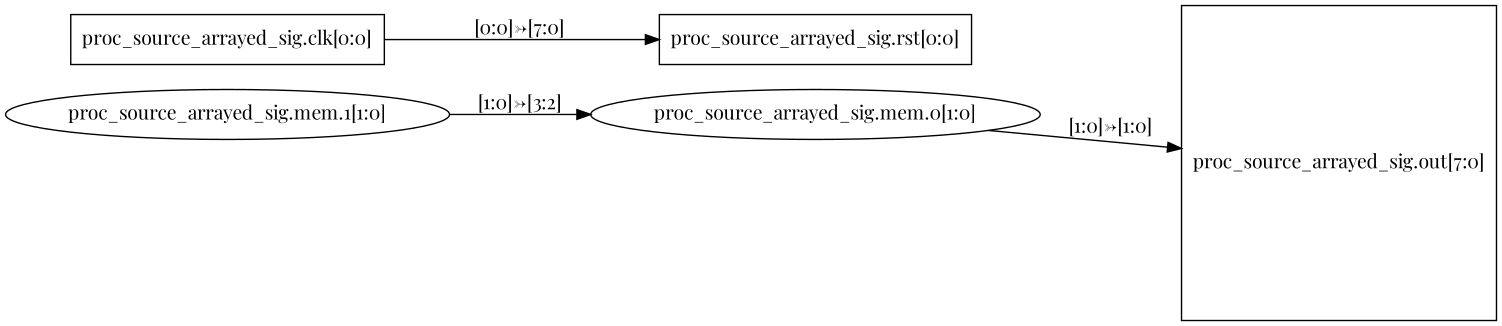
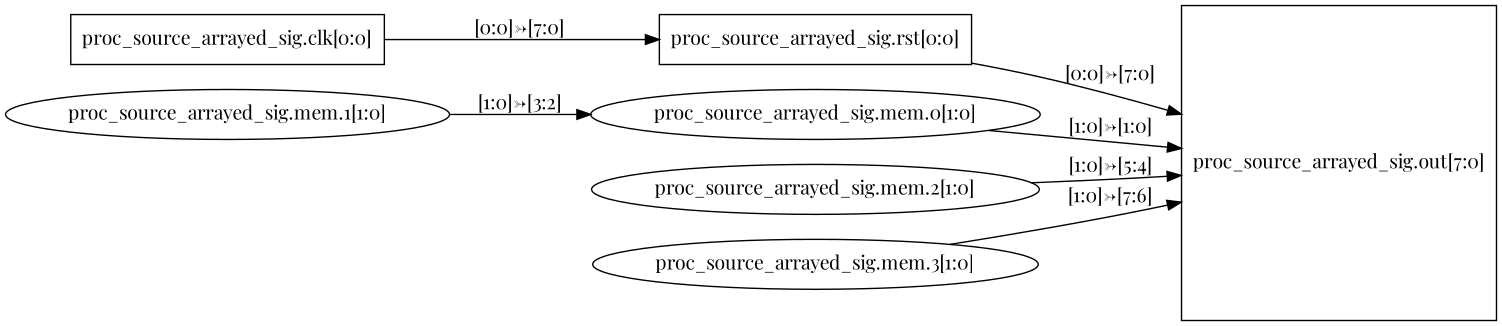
  digraph {
    fontname="Playfair Display"
    rankdir=LR
    node [fontname="Playfair Display" shape=ellipse]
    edge [fontname="Playfair Display"]
    n1 [label="proc_source_arrayed_sig.out[7:0]" shape=square]
    n2 [label="proc_source_arrayed_sig.rst[0:0]" shape=rectangle]
    n3 [label="proc_source_arrayed_sig.clk[0:0]" shape=rectangle]
    n4 [label="proc_source_arrayed_sig.mem.0[1:0]"]
    n5 [label="proc_source_arrayed_sig.mem.1[1:0]"]
+   n6 [label="proc_source_arrayed_sig.mem.2[1:0]"]
+   n7 [label="proc_source_arrayed_sig.mem.3[1:0]"]
+   n2 -> n1 [label="[0:0]->[7:0]"]
    n3 -> n2 [label="[0:0]->[7:0]"]
    n4 -> n1 [label="[1:0]->[1:0]"]
    n5 -> n4 [label="[1:0]->[3:2]"]
+   n6 -> n1 [label="[1:0]->[5:4]"]
+   n7 -> n1 [label="[1:0]->[7:6]"]
  }
